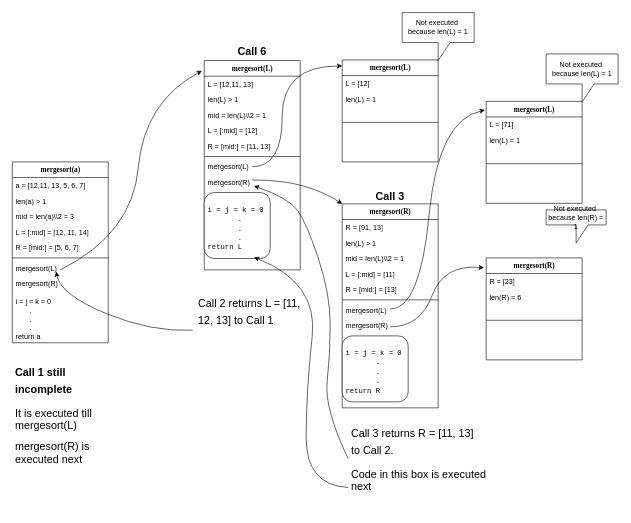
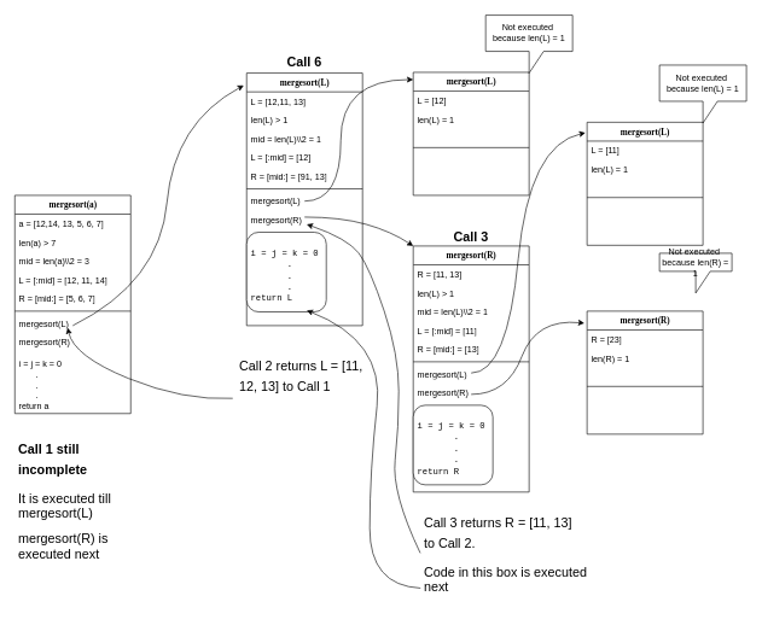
  <mxCell id="0" />
  <mxCell id="1" parent="0" />
  <mxCell id="2" value="mergesort(L)" style="swimlane;html=1;fontStyle=1;align=center;verticalAlign=top;childLayout=stackLayout;horizontal=1;startSize=26;horizontalStack=0;resizeParent=1;resizeLast=0;collapsible=1;marginBottom=0;swimlaneFillColor=#ffffff;rounded=0;shadow=0;comic=0;labelBackgroundColor=none;strokeWidth=1;fillColor=none;fontFamily=Verdana;fontSize=12" parent="1" vertex="1"><mxGeometry x="340" y="100" width="160" height="349" as="geometry"><mxRectangle x="360" y="81" width="120" height="26" as="alternateBounds" /></mxGeometry></mxCell>
  <mxCell id="3" value="L = [12,11, 13]" style="text;html=1;strokeColor=none;fillColor=none;align=left;verticalAlign=top;spacingLeft=4;spacingRight=4;whiteSpace=wrap;overflow=hidden;rotatable=0;points=[[0,0.5],[1,0.5]];portConstraint=eastwest;" parent="2" vertex="1"><mxGeometry y="26" width="160" height="26" as="geometry" /></mxCell>
  <mxCell id="4" value="len(L) &amp;gt; 1" style="text;html=1;strokeColor=none;fillColor=none;align=left;verticalAlign=top;spacingLeft=4;spacingRight=4;whiteSpace=wrap;overflow=hidden;rotatable=0;points=[[0,0.5],[1,0.5]];portConstraint=eastwest;" parent="2" vertex="1"><mxGeometry y="52" width="160" height="26" as="geometry" /></mxCell>
  <mxCell id="5" value="mid = len(L)\\2 = 1" style="text;html=1;strokeColor=none;fillColor=none;align=left;verticalAlign=top;spacingLeft=4;spacingRight=4;whiteSpace=wrap;overflow=hidden;rotatable=0;points=[[0,0.5],[1,0.5]];portConstraint=eastwest;" parent="2" vertex="1"><mxGeometry y="78" width="160" height="26" as="geometry" /></mxCell>
  <mxCell id="6" value="L = [:mid] = [12]" style="text;html=1;strokeColor=none;fillColor=none;align=left;verticalAlign=top;spacingLeft=4;spacingRight=4;whiteSpace=wrap;overflow=hidden;rotatable=0;points=[[0,0.5],[1,0.5]];portConstraint=eastwest;" parent="2" vertex="1"><mxGeometry y="104" width="160" height="26" as="geometry" /></mxCell>
- <mxCell id="7" value="R = [mid:] = [11, 13]" style="text;html=1;strokeColor=none;fillColor=none;align=left;verticalAlign=top;spacingLeft=4;spacingRight=4;whiteSpace=wrap;overflow=hidden;rotatable=0;points=[[0,0.5],[1,0.5]];portConstraint=eastwest;" parent="2" vertex="1"><mxGeometry y="130" width="160" height="26" as="geometry" /></mxCell>
+ <mxCell id="7" value="R = [mid:] = [91, 13]" style="text;html=1;strokeColor=none;fillColor=none;align=left;verticalAlign=top;spacingLeft=4;spacingRight=4;whiteSpace=wrap;overflow=hidden;rotatable=0;points=[[0,0.5],[1,0.5]];portConstraint=eastwest;" parent="2" vertex="1"><mxGeometry y="130" width="160" height="26" as="geometry" /></mxCell>
  <mxCell id="8" value="" style="line;html=1;strokeWidth=1;fillColor=none;align=left;verticalAlign=middle;spacingTop=-1;spacingLeft=3;spacingRight=3;rotatable=0;labelPosition=right;points=[];portConstraint=eastwest;" parent="2" vertex="1"><mxGeometry y="156" width="160" height="8" as="geometry" /></mxCell>
  <mxCell id="9" value="mergesort(L)" style="text;html=1;strokeColor=none;fillColor=none;align=left;verticalAlign=top;spacingLeft=4;spacingRight=4;whiteSpace=wrap;overflow=hidden;rotatable=0;points=[[0,0.5],[1,0.5]];portConstraint=eastwest;" parent="2" vertex="1"><mxGeometry y="164" width="160" height="26" as="geometry" /></mxCell>
  <mxCell id="10" value="mergesort(R)" style="text;html=1;strokeColor=none;fillColor=none;align=left;verticalAlign=top;spacingLeft=4;spacingRight=4;whiteSpace=wrap;overflow=hidden;rotatable=0;points=[[0,0.5],[1,0.5]];portConstraint=eastwest;" parent="2" vertex="1"><mxGeometry y="190" width="160" height="30" as="geometry" /></mxCell>
  <mxCell id="11" value="" style="group;rotation=90;" parent="2" vertex="1" connectable="0"><mxGeometry y="220" width="160" height="110" as="geometry" /></mxCell>
  <mxCell id="12" value="" style="rounded=1;whiteSpace=wrap;html=1;" parent="11" vertex="1"><mxGeometry width="110" height="110" as="geometry" /></mxCell>
  <mxCell id="13" value="&lt;span style=&quot;font-weight: normal&quot;&gt;&lt;font face=&quot;Courier New&quot;&gt;i = j = k = 0&lt;br&gt;&amp;nbsp; &amp;nbsp; &amp;nbsp; &amp;nbsp;.&lt;br&gt;&amp;nbsp; &amp;nbsp; &amp;nbsp; &amp;nbsp;.&lt;br&gt;&amp;nbsp; &amp;nbsp; &amp;nbsp; &amp;nbsp;.&lt;br&gt;return L&lt;/font&gt;&lt;/span&gt;" style="text;html=1;strokeColor=none;fillColor=none;align=left;verticalAlign=top;spacingLeft=4;spacingRight=4;whiteSpace=wrap;overflow=hidden;rotatable=0;points=[[0,0.5],[1,0.5]];portConstraint=eastwest;fontStyle=1" parent="11" vertex="1"><mxGeometry y="15" width="140" height="80" as="geometry" /></mxCell>
  <mxCell id="14" value="mergesort(a)" style="swimlane;html=1;fontStyle=1;align=center;verticalAlign=top;childLayout=stackLayout;horizontal=1;startSize=26;horizontalStack=0;resizeParent=1;resizeLast=0;collapsible=1;marginBottom=0;swimlaneFillColor=#ffffff;rounded=0;shadow=0;comic=0;labelBackgroundColor=none;strokeWidth=1;fillColor=none;fontFamily=Verdana;fontSize=12" parent="1" vertex="1"><mxGeometry x="20" y="269" width="160" height="301.5" as="geometry"><mxRectangle x="40" y="250" width="120" height="26" as="alternateBounds" /></mxGeometry></mxCell>
- <mxCell id="15" value="a = [12,11, 13, 5, 6, 7]" style="text;html=1;strokeColor=none;fillColor=none;align=left;verticalAlign=top;spacingLeft=4;spacingRight=4;whiteSpace=wrap;overflow=hidden;rotatable=0;points=[[0,0.5],[1,0.5]];portConstraint=eastwest;" parent="14" vertex="1"><mxGeometry y="26" width="160" height="26" as="geometry" /></mxCell>
- <mxCell id="16" value="len(a) &amp;gt; 1" style="text;html=1;strokeColor=none;fillColor=none;align=left;verticalAlign=top;spacingLeft=4;spacingRight=4;whiteSpace=wrap;overflow=hidden;rotatable=0;points=[[0,0.5],[1,0.5]];portConstraint=eastwest;" parent="14" vertex="1"><mxGeometry y="52" width="160" height="26" as="geometry" /></mxCell>
+ <mxCell id="15" value="a = [12,14, 13, 5, 6, 7]" style="text;html=1;strokeColor=none;fillColor=none;align=left;verticalAlign=top;spacingLeft=4;spacingRight=4;whiteSpace=wrap;overflow=hidden;rotatable=0;points=[[0,0.5],[1,0.5]];portConstraint=eastwest;" parent="14" vertex="1"><mxGeometry y="26" width="160" height="26" as="geometry" /></mxCell>
+ <mxCell id="16" value="len(a) &amp;gt; 7" style="text;html=1;strokeColor=none;fillColor=none;align=left;verticalAlign=top;spacingLeft=4;spacingRight=4;whiteSpace=wrap;overflow=hidden;rotatable=0;points=[[0,0.5],[1,0.5]];portConstraint=eastwest;" parent="14" vertex="1"><mxGeometry y="52" width="160" height="26" as="geometry" /></mxCell>
  <mxCell id="17" value="mid = len(a)\\2 = 3" style="text;html=1;strokeColor=none;fillColor=none;align=left;verticalAlign=top;spacingLeft=4;spacingRight=4;whiteSpace=wrap;overflow=hidden;rotatable=0;points=[[0,0.5],[1,0.5]];portConstraint=eastwest;" parent="14" vertex="1"><mxGeometry y="78" width="160" height="26" as="geometry" /></mxCell>
  <mxCell id="18" value="L = [:mid] = [12, 11, 14]" style="text;html=1;strokeColor=none;fillColor=none;align=left;verticalAlign=top;spacingLeft=4;spacingRight=4;whiteSpace=wrap;overflow=hidden;rotatable=0;points=[[0,0.5],[1,0.5]];portConstraint=eastwest;" parent="14" vertex="1"><mxGeometry y="104" width="160" height="26" as="geometry" /></mxCell>
  <mxCell id="19" value="R = [mid:] = [5, 6, 7]" style="text;html=1;strokeColor=none;fillColor=none;align=left;verticalAlign=top;spacingLeft=4;spacingRight=4;whiteSpace=wrap;overflow=hidden;rotatable=0;points=[[0,0.5],[1,0.5]];portConstraint=eastwest;" parent="14" vertex="1"><mxGeometry y="130" width="160" height="26" as="geometry" /></mxCell>
  <mxCell id="20" value="" style="line;html=1;strokeWidth=1;fillColor=none;align=left;verticalAlign=middle;spacingTop=-1;spacingLeft=3;spacingRight=3;rotatable=0;labelPosition=right;points=[];portConstraint=eastwest;" parent="14" vertex="1"><mxGeometry y="156" width="160" height="8" as="geometry" /></mxCell>
  <mxCell id="21" value="mergesort(L)" style="text;html=1;strokeColor=none;fillColor=none;align=left;verticalAlign=top;spacingLeft=4;spacingRight=4;whiteSpace=wrap;overflow=hidden;rotatable=0;points=[[0,0.5],[1,0.5]];portConstraint=eastwest;" parent="14" vertex="1"><mxGeometry y="164" width="160" height="26" as="geometry" /></mxCell>
  <mxCell id="22" value="" style="curved=1;endArrow=classic;html=1;exitX=-0.022;exitY=0.652;exitDx=0;exitDy=0;exitPerimeter=0;" parent="14" source="62" edge="1"><mxGeometry width="50" height="50" relative="1" as="geometry"><mxPoint x="303" y="284" as="sourcePoint" /><mxPoint x="73" y="183" as="targetPoint" /><Array as="points"><mxPoint x="233" y="284" /><mxPoint x="81" y="222" /></Array></mxGeometry></mxCell>
  <mxCell id="23" value="mergesort(R)" style="text;html=1;strokeColor=none;fillColor=none;align=left;verticalAlign=top;spacingLeft=4;spacingRight=4;whiteSpace=wrap;overflow=hidden;rotatable=0;points=[[0,0.5],[1,0.5]];portConstraint=eastwest;" parent="14" vertex="1"><mxGeometry y="190" width="160" height="30" as="geometry" /></mxCell>
  <mxCell id="24" value="i = j = k = 0&lt;br&gt;&amp;nbsp; &amp;nbsp; &amp;nbsp; &amp;nbsp;.&lt;br&gt;&amp;nbsp; &amp;nbsp; &amp;nbsp; &amp;nbsp;.&lt;br&gt;&amp;nbsp; &amp;nbsp; &amp;nbsp; &amp;nbsp;.&lt;br&gt;return a&lt;br&gt;&lt;br&gt;&lt;br&gt;&amp;nbsp; &amp;nbsp; &amp;nbsp;&amp;nbsp;" style="text;html=1;strokeColor=none;fillColor=none;align=left;verticalAlign=top;spacingLeft=4;spacingRight=4;whiteSpace=wrap;overflow=hidden;rotatable=0;points=[[0,0.5],[1,0.5]];portConstraint=eastwest;" parent="14" vertex="1"><mxGeometry y="220" width="160" height="80" as="geometry" /></mxCell>
  <mxCell id="25" value="mergesort(L)" style="swimlane;html=1;fontStyle=1;align=center;verticalAlign=top;childLayout=stackLayout;horizontal=1;startSize=26;horizontalStack=0;resizeParent=1;resizeLast=0;collapsible=1;marginBottom=0;swimlaneFillColor=#ffffff;rounded=0;shadow=0;comic=0;labelBackgroundColor=none;strokeWidth=1;fillColor=none;fontFamily=Verdana;fontSize=12" parent="1" vertex="1"><mxGeometry x="570" y="99" width="160" height="170" as="geometry"><mxRectangle x="360" y="81" width="120" height="26" as="alternateBounds" /></mxGeometry></mxCell>
  <mxCell id="26" value="L = [12]" style="text;html=1;strokeColor=none;fillColor=none;align=left;verticalAlign=top;spacingLeft=4;spacingRight=4;whiteSpace=wrap;overflow=hidden;rotatable=0;points=[[0,0.5],[1,0.5]];portConstraint=eastwest;" parent="25" vertex="1"><mxGeometry y="26" width="160" height="26" as="geometry" /></mxCell>
  <mxCell id="27" value="len(L) = 1" style="text;html=1;strokeColor=none;fillColor=none;align=left;verticalAlign=top;spacingLeft=4;spacingRight=4;whiteSpace=wrap;overflow=hidden;rotatable=0;points=[[0,0.5],[1,0.5]];portConstraint=eastwest;" parent="25" vertex="1"><mxGeometry y="52" width="160" height="26" as="geometry" /></mxCell>
  <mxCell id="28" value="" style="line;html=1;strokeWidth=1;fillColor=none;align=left;verticalAlign=middle;spacingTop=-1;spacingLeft=3;spacingRight=3;rotatable=0;labelPosition=right;points=[];portConstraint=eastwest;" parent="25" vertex="1"><mxGeometry y="78" width="160" height="52" as="geometry" /></mxCell>
  <mxCell id="29" value="Not executed&amp;nbsp;&lt;br&gt;because len(L) = 1" style="shape=callout;whiteSpace=wrap;html=1;perimeter=calloutPerimeter;" parent="1" vertex="1"><mxGeometry x="670" y="20" width="120" height="80" as="geometry" /></mxCell>
  <mxCell id="30" value="mergesort(R)" style="swimlane;html=1;fontStyle=1;align=center;verticalAlign=top;childLayout=stackLayout;horizontal=1;startSize=26;horizontalStack=0;resizeParent=1;resizeLast=0;collapsible=1;marginBottom=0;swimlaneFillColor=#ffffff;rounded=0;shadow=0;comic=0;labelBackgroundColor=none;strokeWidth=1;fillColor=none;fontFamily=Verdana;fontSize=12" parent="1" vertex="1"><mxGeometry x="570" y="339" width="160" height="340" as="geometry"><mxRectangle x="360" y="81" width="120" height="26" as="alternateBounds" /></mxGeometry></mxCell>
- <mxCell id="31" value="R = [91, 13]" style="text;html=1;strokeColor=none;fillColor=none;align=left;verticalAlign=top;spacingLeft=4;spacingRight=4;whiteSpace=wrap;overflow=hidden;rotatable=0;points=[[0,0.5],[1,0.5]];portConstraint=eastwest;" parent="30" vertex="1"><mxGeometry y="26" width="160" height="26" as="geometry" /></mxCell>
+ <mxCell id="31" value="R = [11, 13]" style="text;html=1;strokeColor=none;fillColor=none;align=left;verticalAlign=top;spacingLeft=4;spacingRight=4;whiteSpace=wrap;overflow=hidden;rotatable=0;points=[[0,0.5],[1,0.5]];portConstraint=eastwest;" parent="30" vertex="1"><mxGeometry y="26" width="160" height="26" as="geometry" /></mxCell>
  <mxCell id="32" value="" style="curved=1;endArrow=classic;html=1;entryX=-0.014;entryY=0.086;entryDx=0;entryDy=0;entryPerimeter=0;" parent="30" target="46" edge="1"><mxGeometry width="50" height="50" relative="1" as="geometry"><mxPoint x="80" y="175.5" as="sourcePoint" /><mxPoint x="226" y="-120" as="targetPoint" /><Array as="points"><mxPoint x="130" y="175.5" /><mxPoint x="160" y="-140" /></Array></mxGeometry></mxCell>
  <mxCell id="33" value="len(L) &amp;gt; 1" style="text;html=1;strokeColor=none;fillColor=none;align=left;verticalAlign=top;spacingLeft=4;spacingRight=4;whiteSpace=wrap;overflow=hidden;rotatable=0;points=[[0,0.5],[1,0.5]];portConstraint=eastwest;" parent="30" vertex="1"><mxGeometry y="52" width="160" height="26" as="geometry" /></mxCell>
  <mxCell id="34" value="mid = len(L)\\2 = 1" style="text;html=1;strokeColor=none;fillColor=none;align=left;verticalAlign=top;spacingLeft=4;spacingRight=4;whiteSpace=wrap;overflow=hidden;rotatable=0;points=[[0,0.5],[1,0.5]];portConstraint=eastwest;" parent="30" vertex="1"><mxGeometry y="78" width="160" height="26" as="geometry" /></mxCell>
  <mxCell id="35" value="L = [:mid] = [11]" style="text;html=1;strokeColor=none;fillColor=none;align=left;verticalAlign=top;spacingLeft=4;spacingRight=4;whiteSpace=wrap;overflow=hidden;rotatable=0;points=[[0,0.5],[1,0.5]];portConstraint=eastwest;" parent="30" vertex="1"><mxGeometry y="104" width="160" height="26" as="geometry" /></mxCell>
  <mxCell id="36" value="R = [mid:] = [13]" style="text;html=1;strokeColor=none;fillColor=none;align=left;verticalAlign=top;spacingLeft=4;spacingRight=4;whiteSpace=wrap;overflow=hidden;rotatable=0;points=[[0,0.5],[1,0.5]];portConstraint=eastwest;" parent="30" vertex="1"><mxGeometry y="130" width="160" height="26" as="geometry" /></mxCell>
  <mxCell id="37" value="" style="line;html=1;strokeWidth=1;fillColor=none;align=left;verticalAlign=middle;spacingTop=-1;spacingLeft=3;spacingRight=3;rotatable=0;labelPosition=right;points=[];portConstraint=eastwest;" parent="30" vertex="1"><mxGeometry y="156" width="160" height="8" as="geometry" /></mxCell>
  <mxCell id="38" value="mergesort(L)" style="text;html=1;strokeColor=none;fillColor=none;align=left;verticalAlign=top;spacingLeft=4;spacingRight=4;whiteSpace=wrap;overflow=hidden;rotatable=0;points=[[0,0.5],[1,0.5]];portConstraint=eastwest;" parent="30" vertex="1"><mxGeometry y="164" width="160" height="26" as="geometry" /></mxCell>
  <mxCell id="39" value="mergesort(R)" style="text;html=1;strokeColor=none;fillColor=none;align=left;verticalAlign=top;spacingLeft=4;spacingRight=4;whiteSpace=wrap;overflow=hidden;rotatable=0;points=[[0,0.5],[1,0.5]];portConstraint=eastwest;" parent="30" vertex="1"><mxGeometry y="190" width="160" height="30" as="geometry" /></mxCell>
  <mxCell id="40" value="" style="group;rotation=90;" parent="30" vertex="1" connectable="0"><mxGeometry y="220" width="160" height="110" as="geometry" /></mxCell>
  <mxCell id="41" value="" style="rounded=1;whiteSpace=wrap;html=1;" parent="40" vertex="1"><mxGeometry width="110" height="110" as="geometry" /></mxCell>
  <mxCell id="42" value="&lt;span style=&quot;font-weight: normal&quot;&gt;&lt;font face=&quot;Courier New&quot;&gt;i = j = k = 0&lt;br&gt;&amp;nbsp; &amp;nbsp; &amp;nbsp; &amp;nbsp;.&lt;br&gt;&amp;nbsp; &amp;nbsp; &amp;nbsp; &amp;nbsp;.&lt;br&gt;&amp;nbsp; &amp;nbsp; &amp;nbsp; &amp;nbsp;.&lt;br&gt;return R&lt;/font&gt;&lt;/span&gt;" style="text;html=1;strokeColor=none;fillColor=none;align=left;verticalAlign=top;spacingLeft=4;spacingRight=4;whiteSpace=wrap;overflow=hidden;rotatable=0;points=[[0,0.5],[1,0.5]];portConstraint=eastwest;fontStyle=1" parent="40" vertex="1"><mxGeometry y="15" width="140" height="80" as="geometry" /></mxCell>
  <mxCell id="43" value="&lt;b&gt;&lt;font style=&quot;font-size: 18px&quot;&gt;Call 6&lt;/font&gt;&lt;/b&gt;" style="text;html=1;strokeColor=none;fillColor=none;align=center;verticalAlign=middle;whiteSpace=wrap;rounded=0;" parent="1" vertex="1"><mxGeometry x="390" y="70" width="60" height="30" as="geometry" /></mxCell>
  <mxCell id="44" value="&lt;b&gt;&lt;font style=&quot;font-size: 18px&quot;&gt;Call 3&lt;/font&gt;&lt;/b&gt;" style="text;html=1;strokeColor=none;fillColor=none;align=center;verticalAlign=middle;whiteSpace=wrap;rounded=0;" parent="1" vertex="1"><mxGeometry x="620" y="312" width="60" height="30" as="geometry" /></mxCell>
  <mxCell id="45" value="Not executed&amp;nbsp;&lt;br&gt;because len(L) = 1" style="shape=callout;whiteSpace=wrap;html=1;perimeter=calloutPerimeter;" parent="1" vertex="1"><mxGeometry x="910" y="89" width="120" height="80" as="geometry" /></mxCell>
  <mxCell id="46" value="mergesort(L)" style="swimlane;html=1;fontStyle=1;align=center;verticalAlign=top;childLayout=stackLayout;horizontal=1;startSize=26;horizontalStack=0;resizeParent=1;resizeLast=0;collapsible=1;marginBottom=0;swimlaneFillColor=#ffffff;rounded=0;shadow=0;comic=0;labelBackgroundColor=none;strokeWidth=1;fillColor=none;fontFamily=Verdana;fontSize=12" parent="1" vertex="1"><mxGeometry x="810" y="168" width="160" height="170" as="geometry"><mxRectangle x="360" y="81" width="120" height="26" as="alternateBounds" /></mxGeometry></mxCell>
- <mxCell id="47" value="L = [71]" style="text;html=1;strokeColor=none;fillColor=none;align=left;verticalAlign=top;spacingLeft=4;spacingRight=4;whiteSpace=wrap;overflow=hidden;rotatable=0;points=[[0,0.5],[1,0.5]];portConstraint=eastwest;" parent="46" vertex="1"><mxGeometry y="26" width="160" height="26" as="geometry" /></mxCell>
+ <mxCell id="47" value="L = [11]" style="text;html=1;strokeColor=none;fillColor=none;align=left;verticalAlign=top;spacingLeft=4;spacingRight=4;whiteSpace=wrap;overflow=hidden;rotatable=0;points=[[0,0.5],[1,0.5]];portConstraint=eastwest;" parent="46" vertex="1"><mxGeometry y="26" width="160" height="26" as="geometry" /></mxCell>
  <mxCell id="48" value="len(L) = 1" style="text;html=1;strokeColor=none;fillColor=none;align=left;verticalAlign=top;spacingLeft=4;spacingRight=4;whiteSpace=wrap;overflow=hidden;rotatable=0;points=[[0,0.5],[1,0.5]];portConstraint=eastwest;" parent="46" vertex="1"><mxGeometry y="52" width="160" height="26" as="geometry" /></mxCell>
  <mxCell id="49" value="" style="line;html=1;strokeWidth=1;fillColor=none;align=left;verticalAlign=middle;spacingTop=-1;spacingLeft=3;spacingRight=3;rotatable=0;labelPosition=right;points=[];portConstraint=eastwest;" parent="46" vertex="1"><mxGeometry y="78" width="160" height="52" as="geometry" /></mxCell>
  <mxCell id="50" value="Not executed&amp;nbsp;&lt;br&gt;because len(R) = 1" style="shape=callout;whiteSpace=wrap;html=1;perimeter=calloutPerimeter;" parent="1" vertex="1"><mxGeometry x="910" y="349" width="100" height="55" as="geometry" /></mxCell>
  <mxCell id="51" value="mergesort(R)" style="swimlane;html=1;fontStyle=1;align=center;verticalAlign=top;childLayout=stackLayout;horizontal=1;startSize=26;horizontalStack=0;resizeParent=1;resizeLast=0;collapsible=1;marginBottom=0;swimlaneFillColor=#ffffff;rounded=0;shadow=0;comic=0;labelBackgroundColor=none;strokeWidth=1;fillColor=none;fontFamily=Verdana;fontSize=12" parent="1" vertex="1"><mxGeometry x="810" y="429" width="160" height="170" as="geometry"><mxRectangle x="360" y="81" width="120" height="26" as="alternateBounds" /></mxGeometry></mxCell>
  <mxCell id="52" value="R = [23]" style="text;html=1;strokeColor=none;fillColor=none;align=left;verticalAlign=top;spacingLeft=4;spacingRight=4;whiteSpace=wrap;overflow=hidden;rotatable=0;points=[[0,0.5],[1,0.5]];portConstraint=eastwest;" parent="51" vertex="1"><mxGeometry y="26" width="160" height="26" as="geometry" /></mxCell>
- <mxCell id="53" value="len(R) = 6" style="text;html=1;strokeColor=none;fillColor=none;align=left;verticalAlign=top;spacingLeft=4;spacingRight=4;whiteSpace=wrap;overflow=hidden;rotatable=0;points=[[0,0.5],[1,0.5]];portConstraint=eastwest;" parent="51" vertex="1"><mxGeometry y="52" width="160" height="26" as="geometry" /></mxCell>
+ <mxCell id="53" value="len(R) = 1" style="text;html=1;strokeColor=none;fillColor=none;align=left;verticalAlign=top;spacingLeft=4;spacingRight=4;whiteSpace=wrap;overflow=hidden;rotatable=0;points=[[0,0.5],[1,0.5]];portConstraint=eastwest;" parent="51" vertex="1"><mxGeometry y="52" width="160" height="26" as="geometry" /></mxCell>
  <mxCell id="54" value="" style="line;html=1;strokeWidth=1;fillColor=none;align=left;verticalAlign=middle;spacingTop=-1;spacingLeft=3;spacingRight=3;rotatable=0;labelPosition=right;points=[];portConstraint=eastwest;" parent="51" vertex="1"><mxGeometry y="78" width="160" height="52" as="geometry" /></mxCell>
  <mxCell id="55" value="" style="curved=1;endArrow=classic;html=1;entryX=-0.023;entryY=0.098;entryDx=0;entryDy=0;entryPerimeter=0;" parent="1" target="51" edge="1"><mxGeometry width="50" height="50" relative="1" as="geometry"><mxPoint x="650" y="544" as="sourcePoint" /><mxPoint x="800" y="459" as="targetPoint" /><Array as="points"><mxPoint x="700" y="544" /><mxPoint x="740" y="439" /></Array></mxGeometry></mxCell>
  <mxCell id="56" value="&lt;h1&gt;&lt;span style=&quot;font-size: 18px ; font-weight: normal&quot;&gt;Call 3 returns R = [11, 13] to&amp;nbsp;&lt;/span&gt;&lt;span style=&quot;font-size: 18px ; font-weight: normal&quot;&gt;Call 2.&amp;nbsp;&lt;/span&gt;&lt;br&gt;&lt;/h1&gt;&lt;p&gt;&lt;span style=&quot;font-size: 18px&quot;&gt;Code in this box is&amp;nbsp;&lt;/span&gt;&lt;span style=&quot;font-size: 18px&quot;&gt;executed next&lt;/span&gt;&lt;/p&gt;" style="text;html=1;strokeColor=none;fillColor=none;spacing=5;spacingTop=-20;whiteSpace=wrap;overflow=hidden;rounded=0;" parent="1" vertex="1"><mxGeometry x="580" y="700" width="240" height="149" as="geometry" /></mxCell>
  <mxCell id="57" value="" style="curved=1;endArrow=classic;html=1;entryX=0;entryY=0.059;entryDx=0;entryDy=0;entryPerimeter=0;" parent="1" target="25" edge="1"><mxGeometry width="50" height="50" relative="1" as="geometry"><mxPoint x="420" y="277" as="sourcePoint" /><mxPoint x="555.04" y="166.01" as="targetPoint" /><Array as="points"><mxPoint x="470" y="277" /><mxPoint x="470" y="109" /></Array></mxGeometry></mxCell>
  <mxCell id="58" value="" style="curved=1;endArrow=classic;html=1;entryX=0;entryY=0;entryDx=0;entryDy=0;" parent="1" target="30" edge="1"><mxGeometry width="50" height="50" relative="1" as="geometry"><mxPoint x="420" y="299" as="sourcePoint" /><mxPoint x="580" y="299" as="targetPoint" /><Array as="points"><mxPoint x="470" y="299" /><mxPoint x="540" y="319" /></Array></mxGeometry></mxCell>
  <mxCell id="59" value="" style="curved=1;endArrow=classic;html=1;entryX=-0.025;entryY=0.049;entryDx=0;entryDy=0;entryPerimeter=0;exitX=0.5;exitY=0.615;exitDx=0;exitDy=0;exitPerimeter=0;" parent="1" source="21" target="2" edge="1"><mxGeometry width="50" height="50" relative="1" as="geometry"><mxPoint x="150" y="389" as="sourcePoint" /><mxPoint x="310" y="149" as="targetPoint" /><Array as="points"><mxPoint x="220" y="389" /><mxPoint x="240" y="169" /></Array></mxGeometry></mxCell>
  <mxCell id="60" value="" style="curved=1;endArrow=classic;html=1;exitX=-0.001;exitY=0.425;exitDx=0;exitDy=0;exitPerimeter=0;" parent="1" source="56" edge="1"><mxGeometry width="50" height="50" relative="1" as="geometry"><mxPoint x="570" y="768" as="sourcePoint" /><mxPoint x="423" y="309" as="targetPoint" /><Array as="points"><mxPoint x="540" y="680" /><mxPoint x="550" y="590" /><mxPoint x="550" y="489" /><mxPoint x="510" y="369" /><mxPoint x="480" y="329" /></Array></mxGeometry></mxCell>
  <mxCell id="61" value="&lt;h1&gt;&lt;font style=&quot;font-size: 18px&quot;&gt;Call 1 still incomplete&lt;/font&gt;&lt;/h1&gt;&lt;p&gt;&lt;span style=&quot;font-size: 18px&quot;&gt;It is executed till mergesort(L)&lt;/span&gt;&lt;/p&gt;&lt;p&gt;&lt;font style=&quot;font-size: 18px&quot;&gt;mergesort(R) is executed next&lt;/font&gt;&lt;/p&gt;" style="text;html=1;strokeColor=none;fillColor=none;spacing=5;spacingTop=-20;whiteSpace=wrap;overflow=hidden;rounded=0;" parent="1" vertex="1"><mxGeometry x="20" y="598" width="190" height="211" as="geometry" /></mxCell>
  <mxCell id="62" value="&lt;h1&gt;&lt;span style=&quot;font-size: 18px ; font-weight: normal&quot;&gt;Call 2 returns L = [11, 12, 13] to&amp;nbsp;&lt;/span&gt;&lt;span style=&quot;font-size: 18px ; font-weight: normal&quot;&gt;Call 1&lt;/span&gt;&lt;br&gt;&lt;/h1&gt;" style="text;html=1;strokeColor=none;fillColor=none;spacing=5;spacingTop=-20;whiteSpace=wrap;overflow=hidden;rounded=0;" parent="1" vertex="1"><mxGeometry x="325" y="483" width="190" height="102" as="geometry" /></mxCell>
  <mxCell id="63" value="" style="curved=1;endArrow=classic;html=1;exitX=0;exitY=0.75;exitDx=0;exitDy=0;" parent="1" source="56" edge="1"><mxGeometry width="50" height="50" relative="1" as="geometry"><mxPoint x="570" y="887" as="sourcePoint" /><mxPoint x="423" y="428" as="targetPoint" /><Array as="points"><mxPoint x="510" y="808" /><mxPoint x="510" y="650" /><mxPoint x="530" y="470" /></Array></mxGeometry></mxCell>
